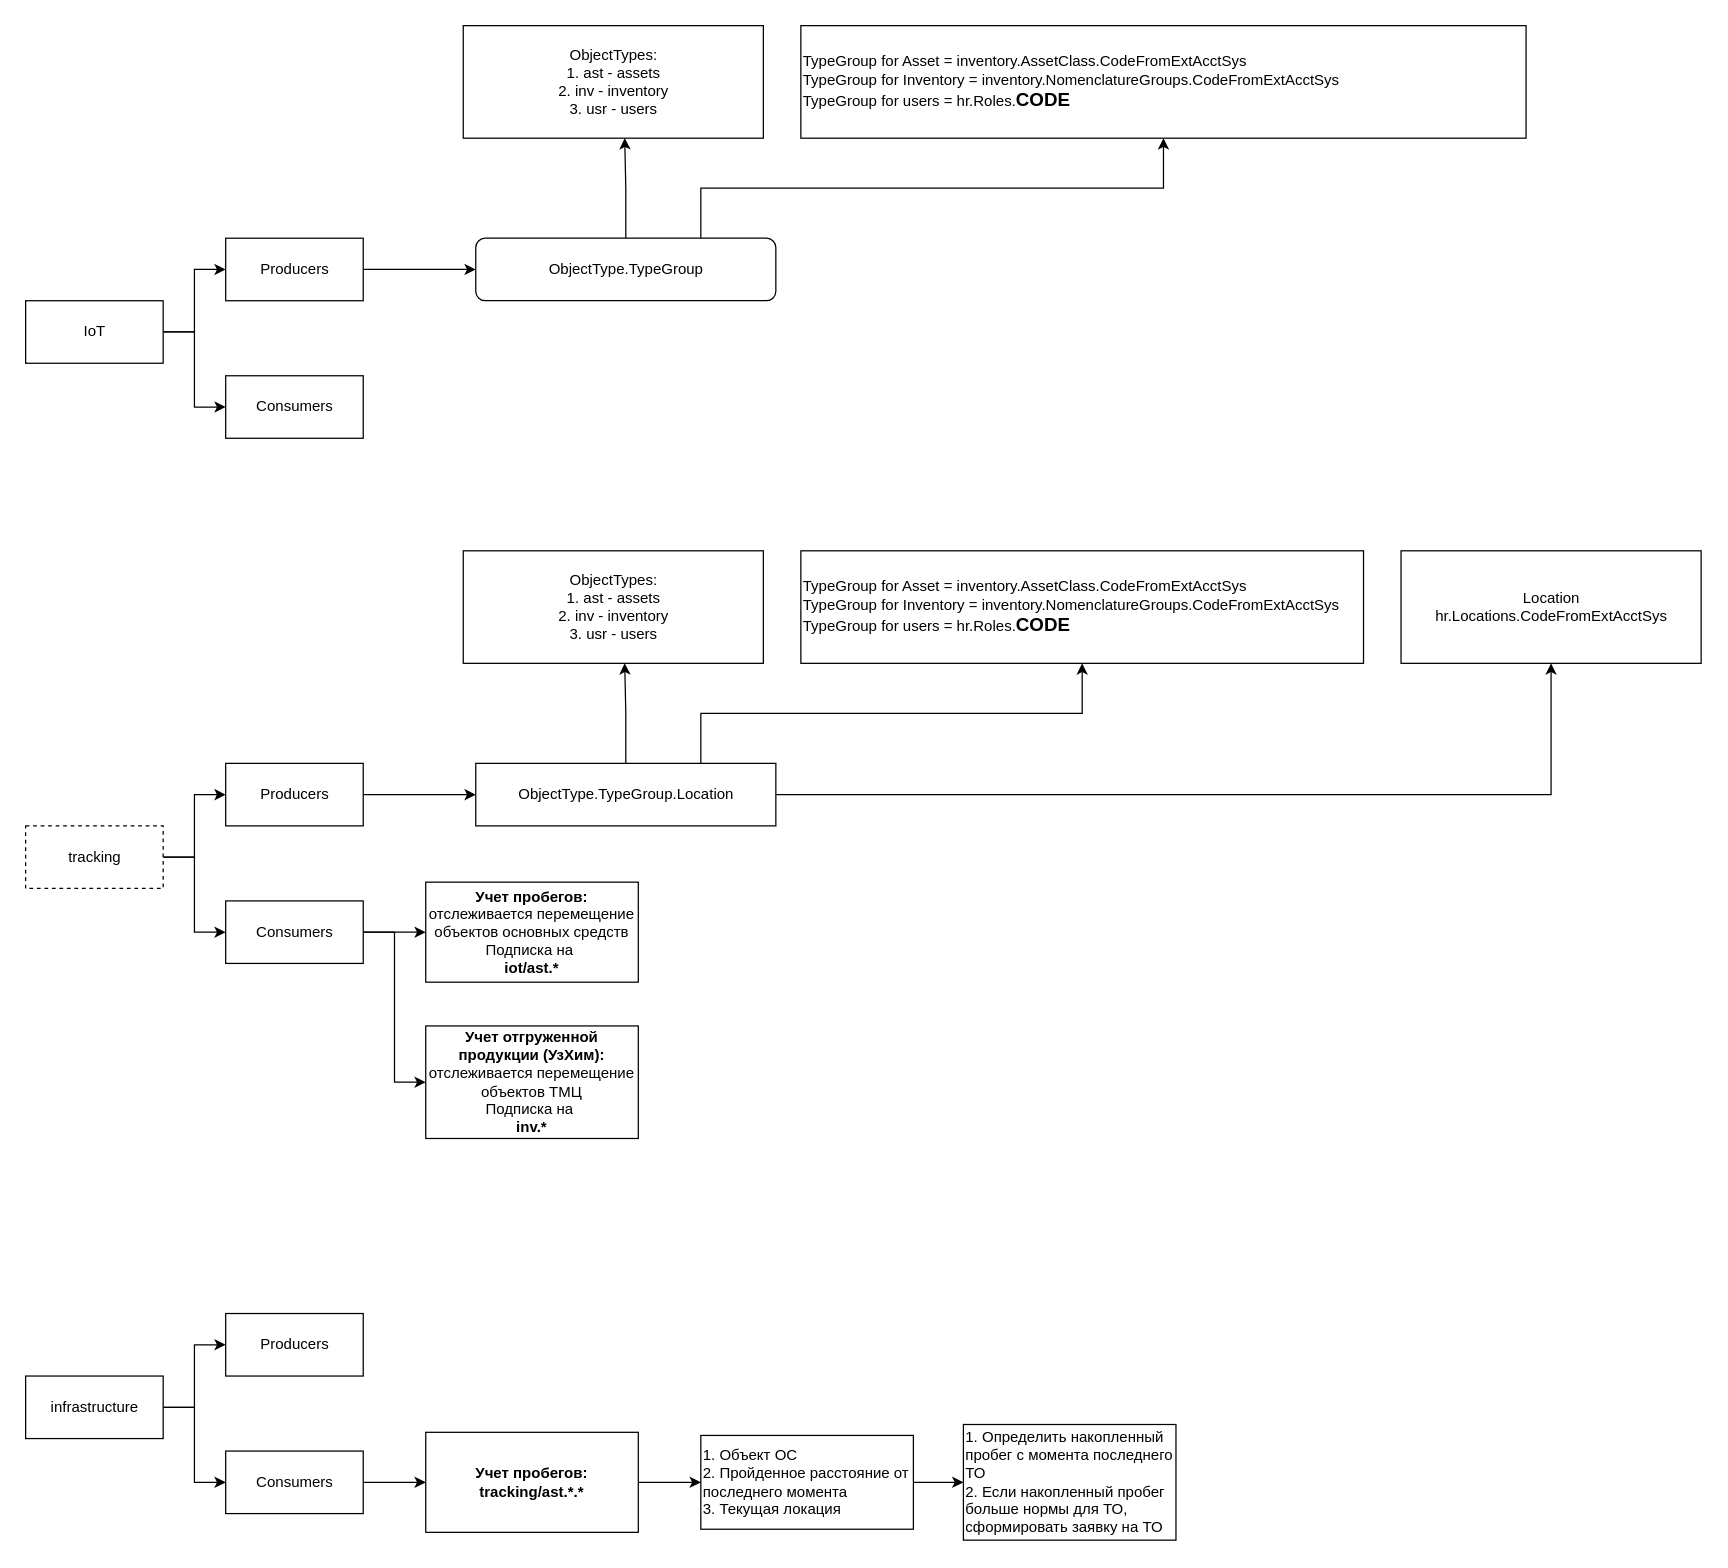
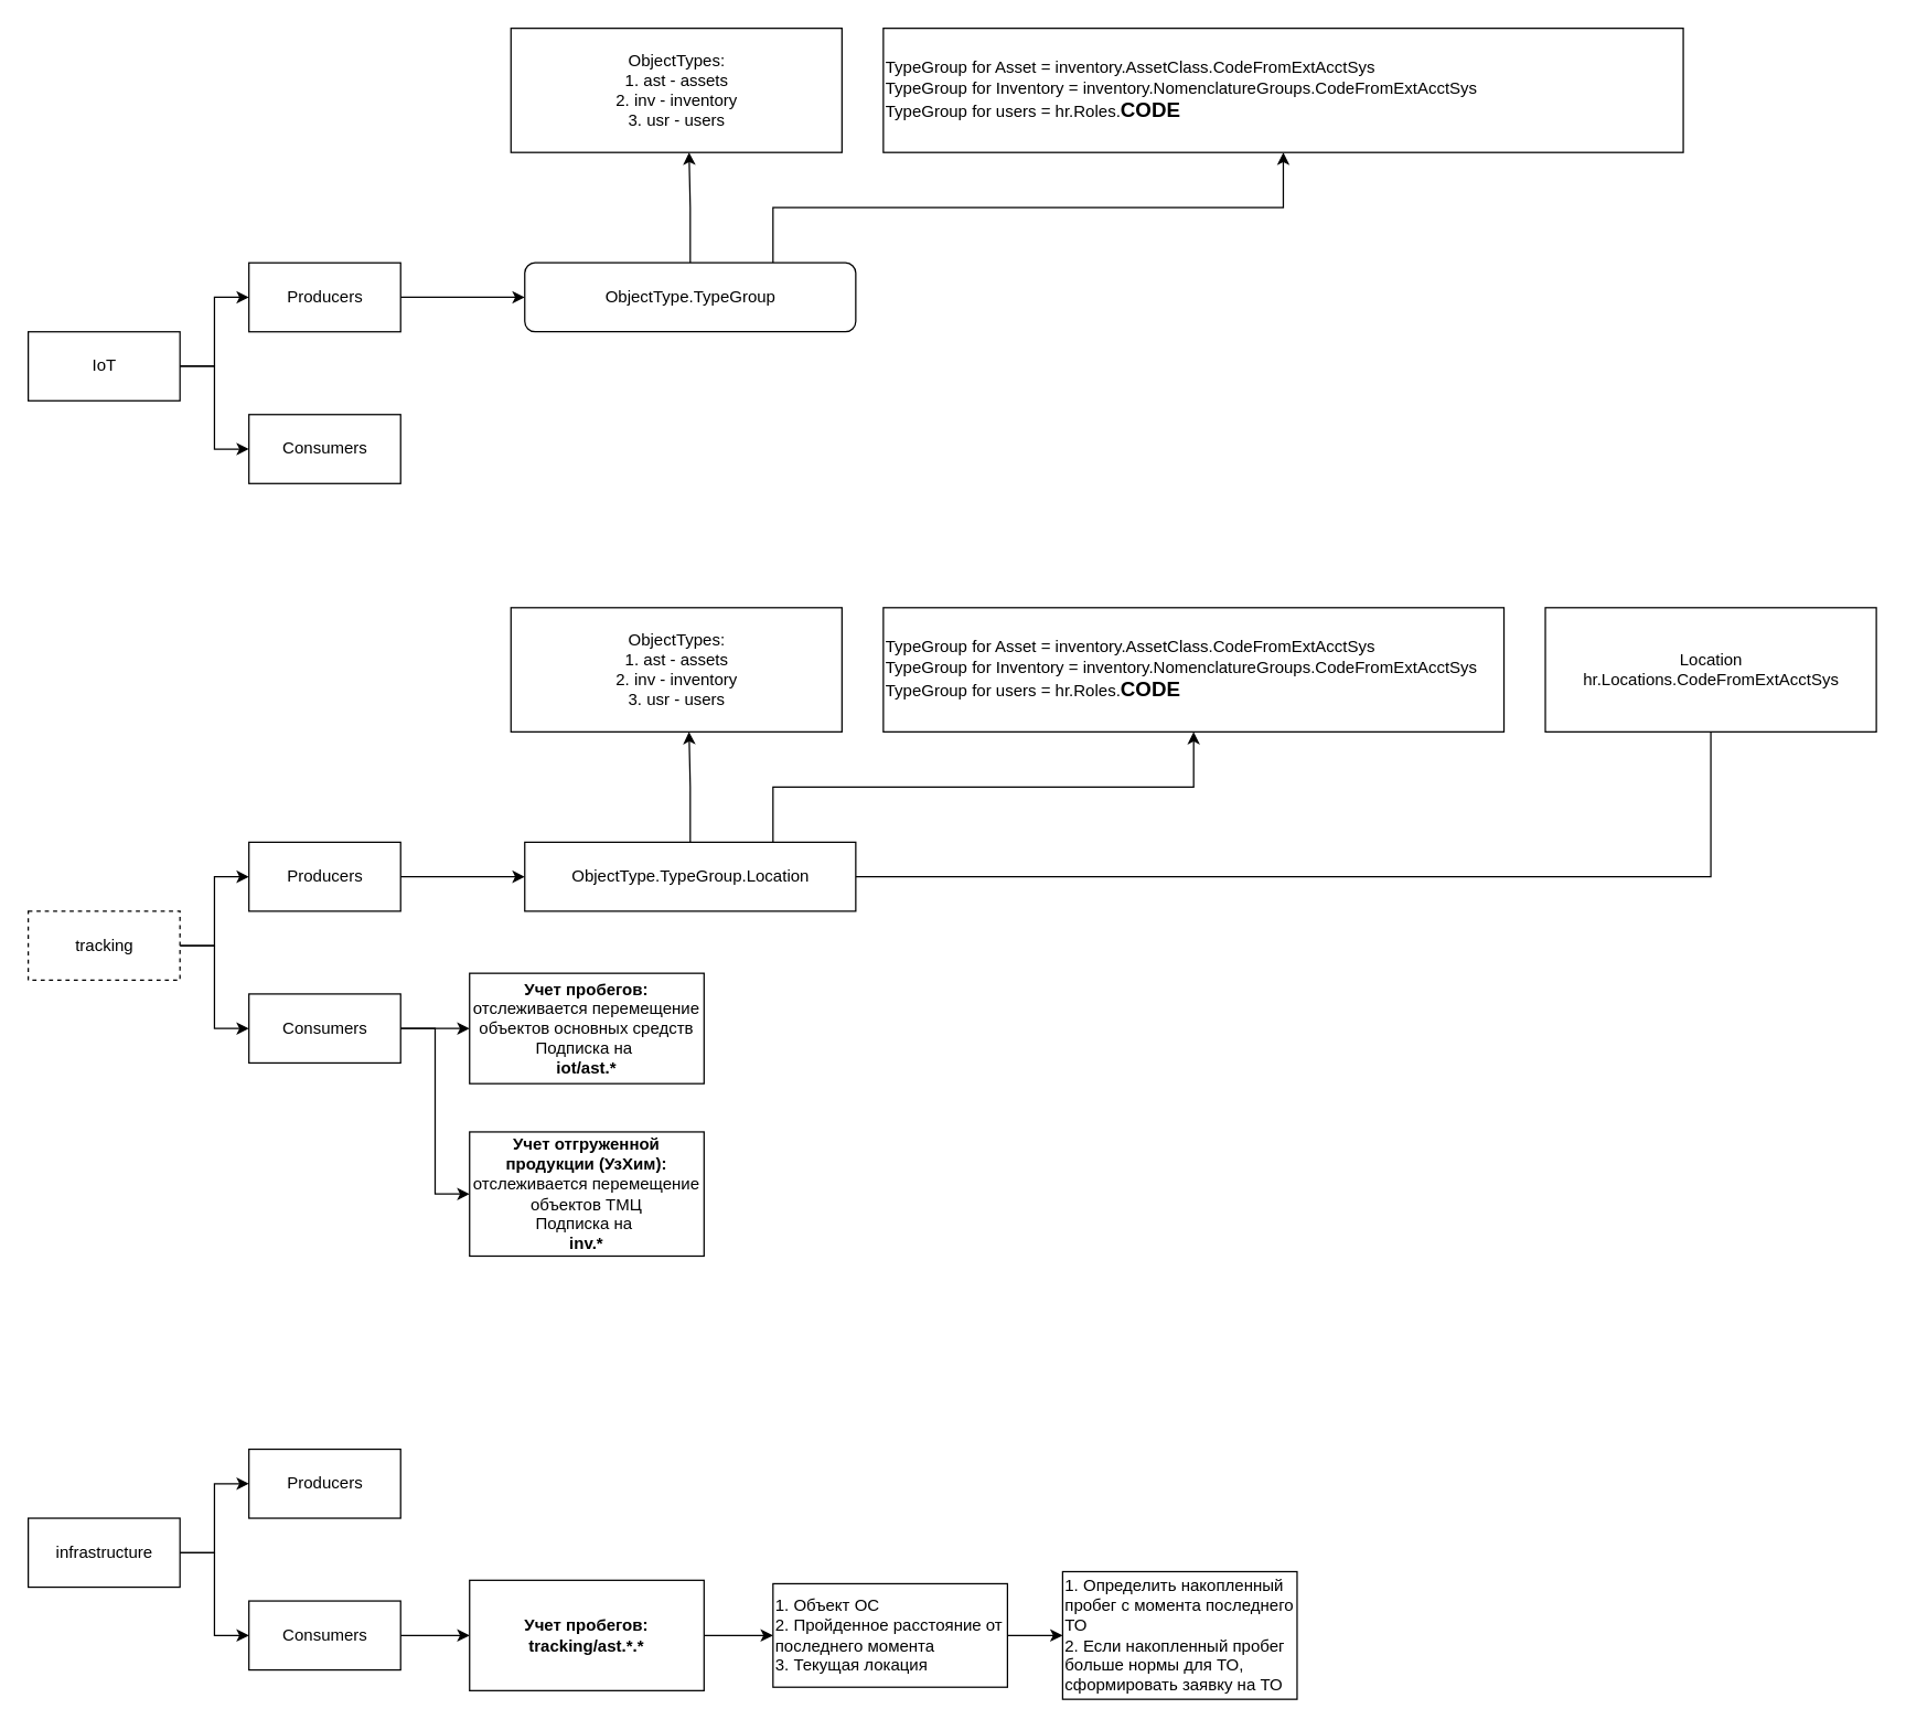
  <mxCell id="0" />
  <mxCell id="1" parent="0" />
  <mxCell id="2" style="edgeStyle=orthogonalEdgeStyle;rounded=0;orthogonalLoop=1;jettySize=auto;html=1;exitX=1;exitY=0.5;exitDx=0;exitDy=0;entryX=0;entryY=0.5;entryDx=0;entryDy=0;fontSize=15;" edge="1" parent="1" source="4" target="6"><mxGeometry relative="1" as="geometry" /></mxCell>
  <mxCell id="3" style="edgeStyle=orthogonalEdgeStyle;rounded=0;orthogonalLoop=1;jettySize=auto;html=1;exitX=1;exitY=0.5;exitDx=0;exitDy=0;entryX=0;entryY=0.5;entryDx=0;entryDy=0;fontSize=15;" edge="1" parent="1" source="4" target="7"><mxGeometry relative="1" as="geometry" /></mxCell>
  <mxCell id="4" value="IoT" style="html=1;" vertex="1" parent="1"><mxGeometry x="20" y="240" width="110" height="50" as="geometry" /></mxCell>
  <mxCell id="5" style="edgeStyle=orthogonalEdgeStyle;rounded=0;orthogonalLoop=1;jettySize=auto;html=1;exitX=1;exitY=0.5;exitDx=0;exitDy=0;entryX=0;entryY=0.5;entryDx=0;entryDy=0;fontSize=15;" edge="1" parent="1" source="6" target="10"><mxGeometry relative="1" as="geometry" /></mxCell>
  <mxCell id="6" value="Producers" style="html=1;" vertex="1" parent="1"><mxGeometry x="180" y="190" width="110" height="50" as="geometry" /></mxCell>
  <mxCell id="7" value="Consumers" style="html=1;" vertex="1" parent="1"><mxGeometry x="180" y="300" width="110" height="50" as="geometry" /></mxCell>
  <mxCell id="8" style="edgeStyle=orthogonalEdgeStyle;rounded=0;orthogonalLoop=1;jettySize=auto;html=1;exitX=0.5;exitY=0;exitDx=0;exitDy=0;entryX=0.538;entryY=1;entryDx=0;entryDy=0;entryPerimeter=0;fontSize=15;" edge="1" parent="1" source="10" target="11"><mxGeometry relative="1" as="geometry" /></mxCell>
  <mxCell id="9" style="edgeStyle=orthogonalEdgeStyle;rounded=0;orthogonalLoop=1;jettySize=auto;html=1;exitX=0.75;exitY=0;exitDx=0;exitDy=0;entryX=0.5;entryY=1;entryDx=0;entryDy=0;fontSize=15;" edge="1" parent="1" source="10" target="12"><mxGeometry relative="1" as="geometry" /></mxCell>
  <mxCell id="10" value="ObjectType.TypeGroup" style="html=1;rounded=1;" vertex="1" parent="1"><mxGeometry x="380" y="190" width="240" height="50" as="geometry" /></mxCell>
  <mxCell id="11" value="ObjectTypes:&lt;br&gt;1. ast - assets&lt;br&gt;2. inv - inventory&lt;br&gt;3. usr - users" style="html=1;" vertex="1" parent="1"><mxGeometry x="370" y="20" width="240" height="90" as="geometry" /></mxCell>
  <mxCell id="12" value="TypeGroup for Asset = inventory.AssetClass.CodeFromExtAcctSys&lt;br&gt;TypeGroup for Inventory = inventory.NomenclatureGroups.CodeFromExtAcctSys&lt;br&gt;TypeGroup for users = hr.Roles.&lt;font style=&quot;font-size: 15px;&quot;&gt;&lt;b&gt;CODE&lt;/b&gt;&lt;/font&gt;" style="html=1;align=left;" vertex="1" parent="1"><mxGeometry x="640" y="20" width="580" height="90" as="geometry" /></mxCell>
  <mxCell id="13" style="edgeStyle=orthogonalEdgeStyle;rounded=0;orthogonalLoop=1;jettySize=auto;html=1;exitX=1;exitY=0.5;exitDx=0;exitDy=0;entryX=0;entryY=0.5;entryDx=0;entryDy=0;fontSize=15;" edge="1" parent="1" source="15" target="17"><mxGeometry relative="1" as="geometry" /></mxCell>
  <mxCell id="14" style="edgeStyle=orthogonalEdgeStyle;rounded=0;orthogonalLoop=1;jettySize=auto;html=1;exitX=1;exitY=0.5;exitDx=0;exitDy=0;entryX=0;entryY=0.5;entryDx=0;entryDy=0;fontSize=15;" edge="1" parent="1" source="15" target="20"><mxGeometry relative="1" as="geometry" /></mxCell>
  <mxCell id="15" value="tracking" style="html=1;dashed=1;" vertex="1" parent="1"><mxGeometry x="20" y="660" width="110" height="50" as="geometry" /></mxCell>
  <mxCell id="16" style="edgeStyle=orthogonalEdgeStyle;rounded=0;orthogonalLoop=1;jettySize=auto;html=1;exitX=1;exitY=0.5;exitDx=0;exitDy=0;entryX=0;entryY=0.5;entryDx=0;entryDy=0;fontSize=15;" edge="1" parent="1" source="17" target="24"><mxGeometry relative="1" as="geometry" /></mxCell>
  <mxCell id="17" value="Producers" style="html=1;" vertex="1" parent="1"><mxGeometry x="180" y="610" width="110" height="50" as="geometry" /></mxCell>
  <mxCell id="18" style="edgeStyle=orthogonalEdgeStyle;rounded=0;orthogonalLoop=1;jettySize=auto;html=1;exitX=1;exitY=0.5;exitDx=0;exitDy=0;entryX=0;entryY=0.5;entryDx=0;entryDy=0;fontSize=15;" edge="1" parent="1" source="20" target="28"><mxGeometry relative="1" as="geometry" /></mxCell>
  <mxCell id="19" style="edgeStyle=orthogonalEdgeStyle;rounded=0;orthogonalLoop=1;jettySize=auto;html=1;exitX=1;exitY=0.5;exitDx=0;exitDy=0;entryX=0;entryY=0.5;entryDx=0;entryDy=0;fontSize=15;" edge="1" parent="1" source="20" target="29"><mxGeometry relative="1" as="geometry" /></mxCell>
  <mxCell id="20" value="Consumers" style="html=1;" vertex="1" parent="1"><mxGeometry x="180" y="720" width="110" height="50" as="geometry" /></mxCell>
  <mxCell id="21" style="edgeStyle=orthogonalEdgeStyle;rounded=0;orthogonalLoop=1;jettySize=auto;html=1;exitX=0.5;exitY=0;exitDx=0;exitDy=0;entryX=0.538;entryY=1;entryDx=0;entryDy=0;entryPerimeter=0;fontSize=15;" edge="1" parent="1" source="24" target="25"><mxGeometry relative="1" as="geometry" /></mxCell>
  <mxCell id="22" style="edgeStyle=orthogonalEdgeStyle;rounded=0;orthogonalLoop=1;jettySize=auto;html=1;exitX=0.75;exitY=0;exitDx=0;exitDy=0;entryX=0.5;entryY=1;entryDx=0;entryDy=0;fontSize=15;" edge="1" parent="1" source="24" target="26"><mxGeometry relative="1" as="geometry" /></mxCell>
- <mxCell id="23" style="edgeStyle=orthogonalEdgeStyle;rounded=0;orthogonalLoop=1;jettySize=auto;html=1;exitX=1;exitY=0.5;exitDx=0;exitDy=0;entryX=0.5;entryY=1;entryDx=0;entryDy=0;fontSize=15;" edge="1" parent="1" source="24" target="27"><mxGeometry relative="1" as="geometry" /></mxCell>
+ <mxCell id="23" style="edgeStyle=orthogonalEdgeStyle;rounded=0;orthogonalLoop=1;jettySize=auto;html=1;exitX=1;exitY=0.5;exitDx=0;exitDy=0;entryX=0.5;entryY=1;entryDx=0;entryDy=0;fontSize=15;endArrow=none;" edge="1" parent="1" source="24" target="27"><mxGeometry relative="1" as="geometry" /></mxCell>
  <mxCell id="24" value="ObjectType.TypeGroup.Location" style="html=1;" vertex="1" parent="1"><mxGeometry x="380" y="610" width="240" height="50" as="geometry" /></mxCell>
  <mxCell id="25" value="ObjectTypes:&lt;br&gt;1. ast - assets&lt;br&gt;2. inv - inventory&lt;br&gt;3. usr - users" style="html=1;" vertex="1" parent="1"><mxGeometry x="370" y="440" width="240" height="90" as="geometry" /></mxCell>
  <mxCell id="26" value="TypeGroup for Asset = inventory.AssetClass.CodeFromExtAcctSys&lt;br&gt;TypeGroup for Inventory = inventory.NomenclatureGroups.CodeFromExtAcctSys&lt;br&gt;TypeGroup for users = hr.Roles.&lt;font style=&quot;font-size: 15px;&quot;&gt;&lt;b&gt;CODE&lt;/b&gt;&lt;/font&gt;" style="html=1;align=left;" vertex="1" parent="1"><mxGeometry x="640" y="440" width="450" height="90" as="geometry" /></mxCell>
  <mxCell id="27" value="Location&lt;br&gt;hr.Locations.CodeFromExtAcctSys" style="html=1;" vertex="1" parent="1"><mxGeometry x="1120" y="440" width="240" height="90" as="geometry" /></mxCell>
  <mxCell id="28" value="&lt;b&gt;Учет пробегов:&lt;br&gt;&lt;/b&gt;отслеживается перемещение объектов основных средств&lt;br&gt;Подписка на&amp;nbsp;&lt;br&gt;&lt;b&gt;iot/ast.*&lt;/b&gt;" style="html=1;whiteSpace=wrap;" vertex="1" parent="1"><mxGeometry x="340" y="705" width="170" height="80" as="geometry" /></mxCell>
  <mxCell id="29" value="&lt;b&gt;Учет отгруженной продукции (УзХим):&lt;br&gt;&lt;/b&gt;отслеживается перемещение объектов ТМЦ&lt;br&gt;Подписка на&amp;nbsp;&lt;br&gt;&lt;b&gt;inv.*&lt;/b&gt;" style="html=1;whiteSpace=wrap;" vertex="1" parent="1"><mxGeometry x="340" y="820" width="170" height="90" as="geometry" /></mxCell>
  <mxCell id="30" style="edgeStyle=orthogonalEdgeStyle;rounded=0;orthogonalLoop=1;jettySize=auto;html=1;exitX=1;exitY=0.5;exitDx=0;exitDy=0;entryX=0;entryY=0.5;entryDx=0;entryDy=0;fontSize=15;" edge="1" parent="1" source="32" target="33"><mxGeometry relative="1" as="geometry" /></mxCell>
  <mxCell id="31" style="edgeStyle=orthogonalEdgeStyle;rounded=0;orthogonalLoop=1;jettySize=auto;html=1;exitX=1;exitY=0.5;exitDx=0;exitDy=0;entryX=0;entryY=0.5;entryDx=0;entryDy=0;fontSize=15;" edge="1" parent="1" source="32" target="35"><mxGeometry relative="1" as="geometry" /></mxCell>
  <mxCell id="32" value="infrastructure" style="html=1;" vertex="1" parent="1"><mxGeometry x="20" y="1100" width="110" height="50" as="geometry" /></mxCell>
  <mxCell id="33" value="Producers" style="html=1;" vertex="1" parent="1"><mxGeometry x="180" y="1050" width="110" height="50" as="geometry" /></mxCell>
  <mxCell id="34" style="edgeStyle=orthogonalEdgeStyle;rounded=0;orthogonalLoop=1;jettySize=auto;html=1;exitX=1;exitY=0.5;exitDx=0;exitDy=0;entryX=0;entryY=0.5;entryDx=0;entryDy=0;fontSize=15;" edge="1" parent="1" source="35" target="37"><mxGeometry relative="1" as="geometry" /></mxCell>
  <mxCell id="35" value="Consumers" style="html=1;" vertex="1" parent="1"><mxGeometry x="180" y="1160" width="110" height="50" as="geometry" /></mxCell>
  <mxCell id="36" style="edgeStyle=orthogonalEdgeStyle;rounded=0;orthogonalLoop=1;jettySize=auto;html=1;exitX=1;exitY=0.5;exitDx=0;exitDy=0;entryX=0;entryY=0.5;entryDx=0;entryDy=0;fontSize=15;" edge="1" parent="1" source="37" target="39"><mxGeometry relative="1" as="geometry" /></mxCell>
  <mxCell id="37" value="&lt;b&gt;Учет пробегов:&lt;br&gt;&lt;/b&gt;&lt;b&gt;tracking/ast.*.*&lt;/b&gt;" style="html=1;whiteSpace=wrap;" vertex="1" parent="1"><mxGeometry x="340" y="1145" width="170" height="80" as="geometry" /></mxCell>
  <mxCell id="38" style="edgeStyle=orthogonalEdgeStyle;rounded=0;orthogonalLoop=1;jettySize=auto;html=1;exitX=1;exitY=0.5;exitDx=0;exitDy=0;entryX=0;entryY=0.5;entryDx=0;entryDy=0;fontSize=15;" edge="1" parent="1" source="39" target="40"><mxGeometry relative="1" as="geometry" /></mxCell>
  <mxCell id="39" value="1. Объект ОС&lt;br&gt;2. Пройденное расстояние от последнего момента&lt;br&gt;3. Текущая локация" style="html=1;whiteSpace=wrap;align=left;" vertex="1" parent="1"><mxGeometry x="560" y="1147.5" width="170" height="75" as="geometry" /></mxCell>
  <mxCell id="40" value="1. Определить накопленный пробег с момента последнего ТО&lt;br&gt;2. Если накопленный пробег больше нормы для ТО, сформировать заявку на ТО" style="html=1;whiteSpace=wrap;align=left;" vertex="1" parent="1"><mxGeometry x="770" y="1138.75" width="170" height="92.5" as="geometry" /></mxCell>
